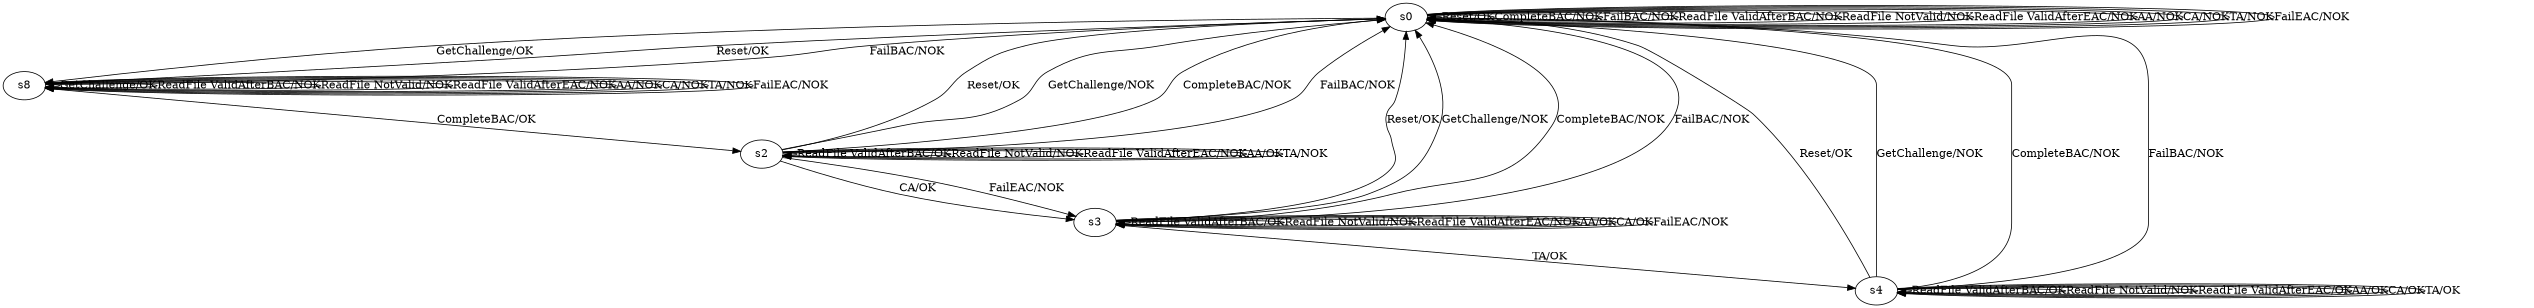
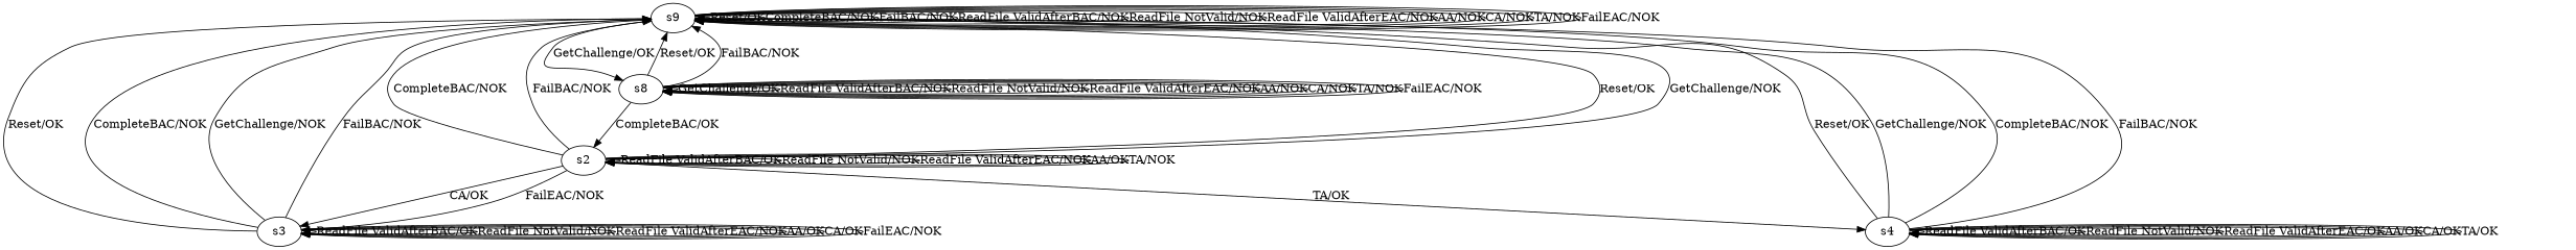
  digraph {
-   n1 [label=s0]
+   n1 [label=s9]
    n2 [label=s8]
    n3 [label=s2]
    n4 [label=s3]
    n5 [label=s4]
    n1 -> n1 [label="Reset/OK"]
    n1 -> n1 [label="CompleteBAC/NOK"]
    n1 -> n1 [label="FailBAC/NOK"]
    n1 -> n1 [label="ReadFile ValidAfterBAC/NOK"]
    n1 -> n1 [label="ReadFile NotValid/NOK"]
    n1 -> n1 [label="ReadFile ValidAfterEAC/NOK"]
    n1 -> n1 [label="AA/NOK"]
    n1 -> n1 [label="CA/NOK"]
    n1 -> n1 [label="TA/NOK"]
    n1 -> n1 [label="FailEAC/NOK"]
    n1 -> n2 [label="GetChallenge/OK"]
    n2 -> n1 [label="Reset/OK"]
    n2 -> n1 [label="FailBAC/NOK"]
    n2 -> n2 [label="GetChallenge/OK"]
    n2 -> n2 [label="ReadFile ValidAfterBAC/NOK"]
    n2 -> n2 [label="ReadFile NotValid/NOK"]
    n2 -> n2 [label="ReadFile ValidAfterEAC/NOK"]
    n2 -> n2 [label="AA/NOK"]
    n2 -> n2 [label="CA/NOK"]
    n2 -> n2 [label="TA/NOK"]
    n2 -> n2 [label="FailEAC/NOK"]
    n2 -> n3 [label="CompleteBAC/OK"]
    n3 -> n1 [label="Reset/OK"]
    n3 -> n1 [label="GetChallenge/NOK"]
    n3 -> n1 [label="CompleteBAC/NOK"]
    n3 -> n1 [label="FailBAC/NOK"]
    n3 -> n3 [label="ReadFile ValidAfterBAC/OK"]
    n3 -> n3 [label="ReadFile NotValid/NOK"]
    n3 -> n3 [label="ReadFile ValidAfterEAC/NOK"]
    n3 -> n3 [label="AA/OK"]
    n3 -> n3 [label="TA/NOK"]
    n3 -> n4 [label="CA/OK"]
    n3 -> n4 [label="FailEAC/NOK"]
    n4 -> n1 [label="Reset/OK"]
    n4 -> n1 [label="GetChallenge/NOK"]
    n4 -> n1 [label="CompleteBAC/NOK"]
    n4 -> n1 [label="FailBAC/NOK"]
    n4 -> n4 [label="ReadFile ValidAfterBAC/OK"]
    n4 -> n4 [label="ReadFile NotValid/NOK"]
    n4 -> n4 [label="ReadFile ValidAfterEAC/NOK"]
    n4 -> n4 [label="AA/OK"]
    n4 -> n4 [label="CA/OK"]
    n4 -> n4 [label="FailEAC/NOK"]
-   n4 -> n5 [label="TA/OK"]
+   n3 -> n5 [label="TA/OK"]
    n5 -> n1 [label="Reset/OK"]
    n5 -> n1 [label="GetChallenge/NOK"]
    n5 -> n1 [label="CompleteBAC/NOK"]
    n5 -> n1 [label="FailBAC/NOK"]
    n5 -> n5 [label="ReadFile ValidAfterBAC/OK"]
    n5 -> n5 [label="ReadFile NotValid/NOK"]
    n5 -> n5 [label="ReadFile ValidAfterEAC/OK"]
    n5 -> n5 [label="AA/OK"]
    n5 -> n5 [label="CA/OK"]
    n5 -> n5 [label="TA/OK"]
  }
